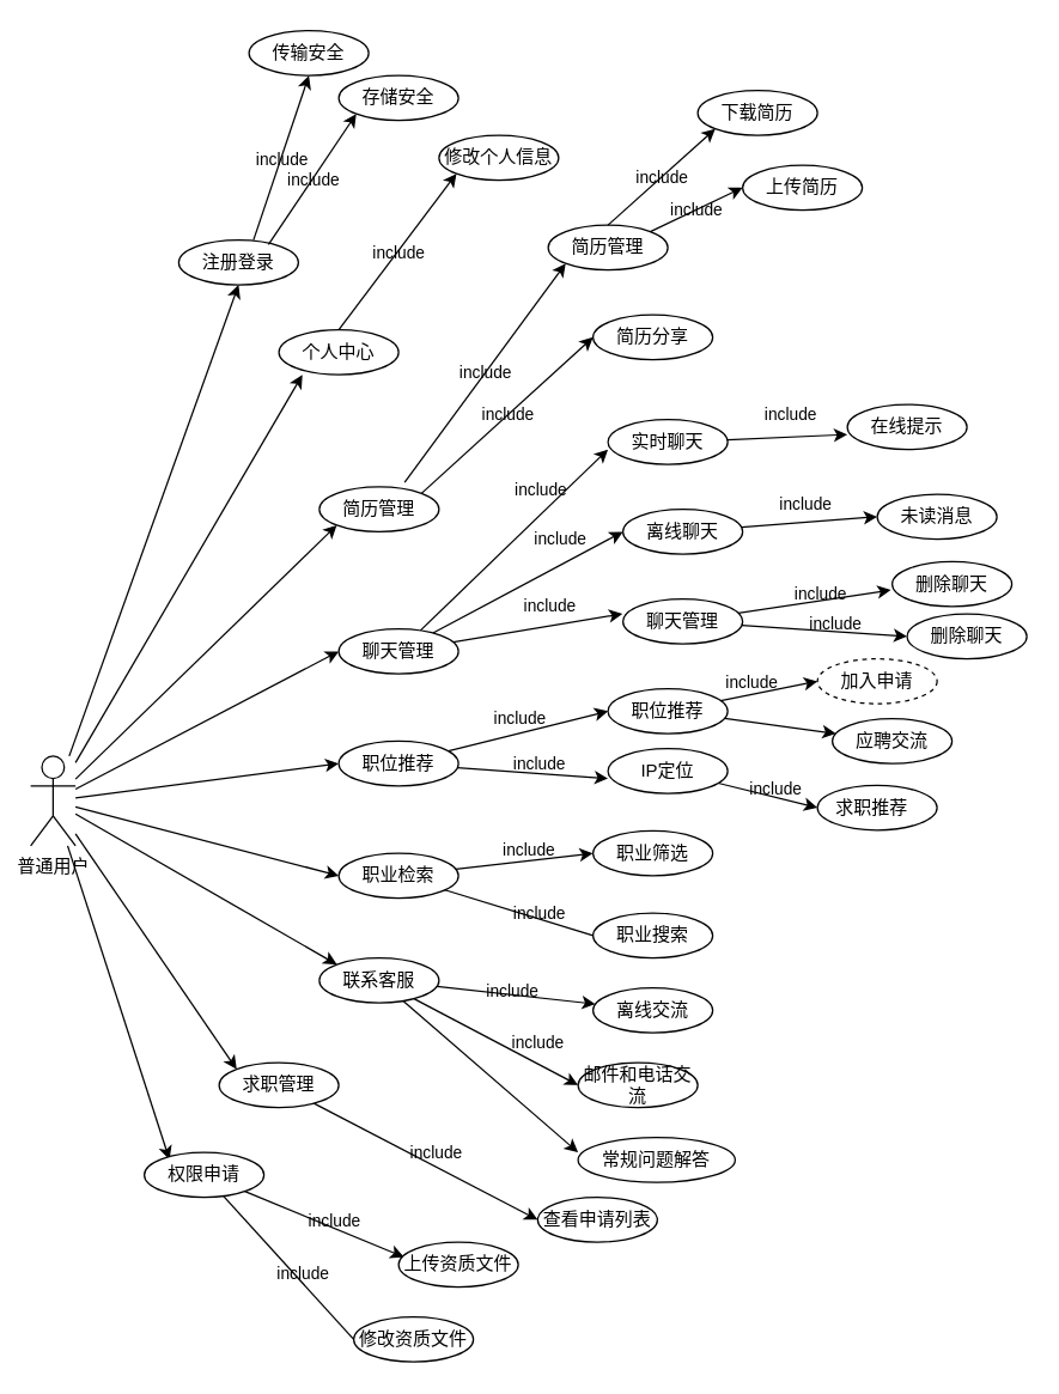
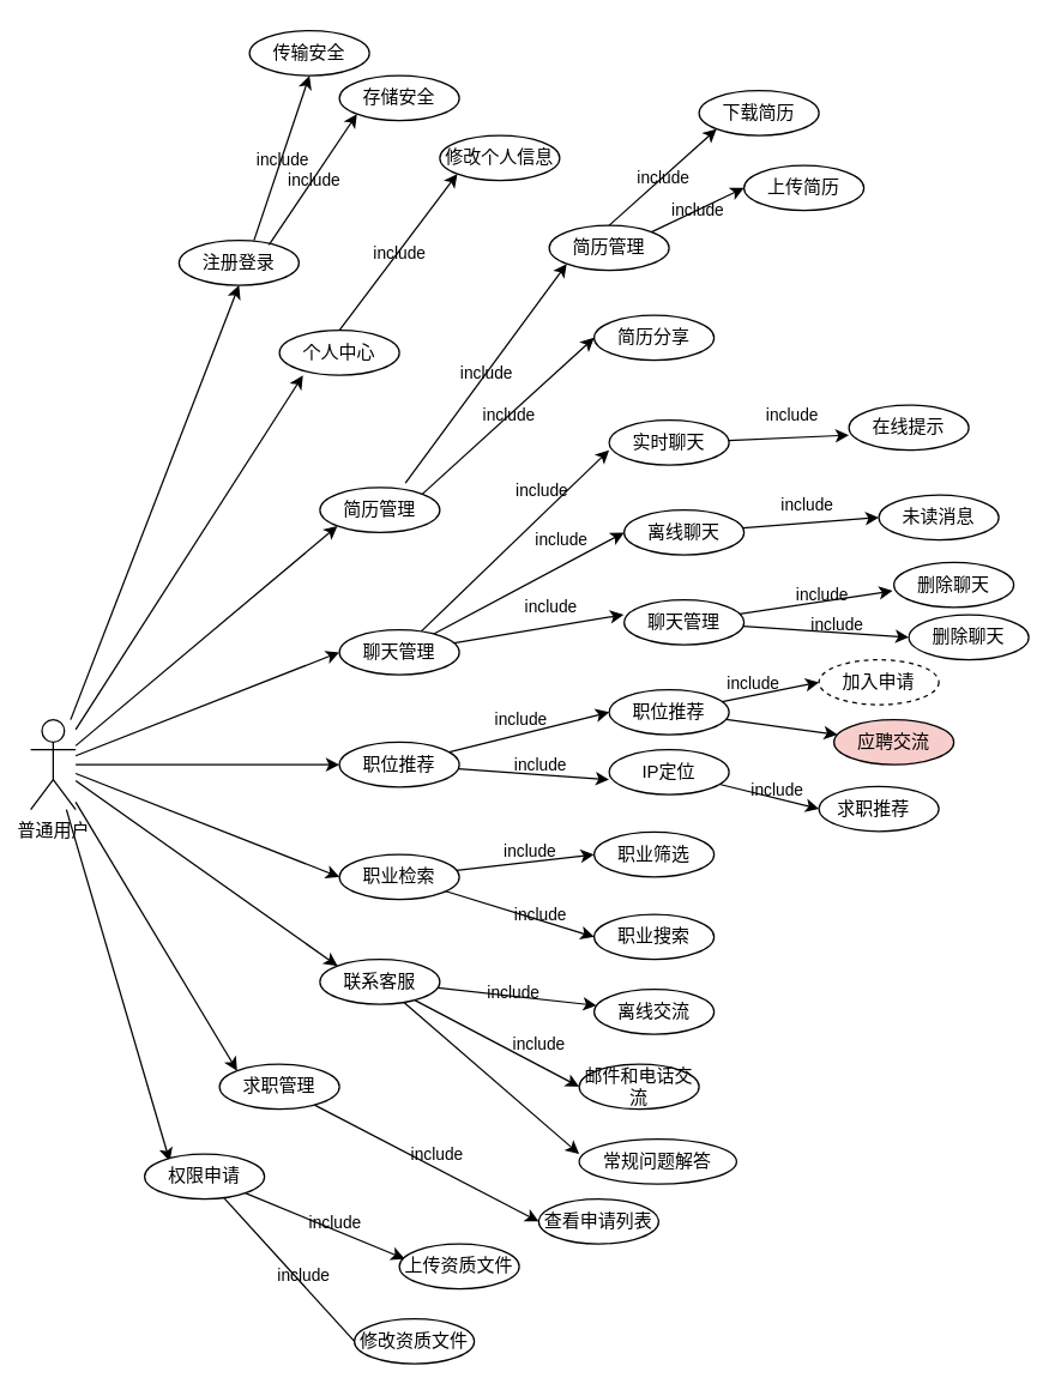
  <mxCell id="0" />
  <mxCell id="1" parent="0" />
  <mxCell id="2" style="edgeStyle=none;html=1;entryX=0.5;entryY=1;entryDx=0;entryDy=0;labelBackgroundColor=none;" parent="1" source="11" target="12" edge="1"><mxGeometry relative="1" as="geometry" /></mxCell>
  <mxCell id="3" style="edgeStyle=none;html=1;entryX=0.196;entryY=1.005;entryDx=0;entryDy=0;entryPerimeter=0;labelBackgroundColor=none;" parent="1" source="11" target="13" edge="1"><mxGeometry relative="1" as="geometry" /></mxCell>
  <mxCell id="4" style="edgeStyle=none;html=1;entryX=0;entryY=1;entryDx=0;entryDy=0;labelBackgroundColor=none;" parent="1" source="11" target="14" edge="1"><mxGeometry relative="1" as="geometry" /></mxCell>
  <mxCell id="5" style="edgeStyle=none;html=1;entryX=0;entryY=0.5;entryDx=0;entryDy=0;labelBackgroundColor=none;" parent="1" source="11" target="18" edge="1"><mxGeometry relative="1" as="geometry" /></mxCell>
  <mxCell id="6" style="edgeStyle=none;html=1;entryX=0;entryY=0.5;entryDx=0;entryDy=0;labelBackgroundColor=none;" parent="1" source="11" target="23" edge="1"><mxGeometry relative="1" as="geometry" /></mxCell>
  <mxCell id="7" style="edgeStyle=none;html=1;entryX=0;entryY=0.5;entryDx=0;entryDy=0;labelBackgroundColor=none;" parent="1" source="11" target="26" edge="1"><mxGeometry relative="1" as="geometry" /></mxCell>
  <mxCell id="8" style="edgeStyle=none;html=1;entryX=0;entryY=0;entryDx=0;entryDy=0;" edge="1" parent="1" source="11" target="30"><mxGeometry relative="1" as="geometry" /></mxCell>
  <mxCell id="9" style="edgeStyle=none;html=1;entryX=0;entryY=0;entryDx=0;entryDy=0;" edge="1" parent="1" source="11" target="20"><mxGeometry relative="1" as="geometry" /></mxCell>
  <mxCell id="10" style="edgeStyle=none;html=1;entryX=0.21;entryY=0.16;entryDx=0;entryDy=0;entryPerimeter=0;" edge="1" parent="1" source="11" target="33"><mxGeometry relative="1" as="geometry" /></mxCell>
- <mxCell id="11" value="普通用户" style="shape=umlActor;verticalLabelPosition=bottom;verticalAlign=top;html=1;outlineConnect=0;labelBackgroundColor=none;" parent="1" vertex="1"><mxGeometry x="20" y="505" width="30" height="60" as="geometry" /></mxCell>
+ <mxCell id="11" value="普通用户" style="shape=umlActor;verticalLabelPosition=bottom;verticalAlign=top;html=1;outlineConnect=0;labelBackgroundColor=none;" parent="1" vertex="1"><mxGeometry x="20" y="480" width="30" height="60" as="geometry" /></mxCell>
  <mxCell id="12" value="注册登录" style="ellipse;whiteSpace=wrap;html=1;labelBackgroundColor=none;" parent="1" vertex="1"><mxGeometry x="119" y="160" width="80" height="30" as="geometry" /></mxCell>
  <mxCell id="13" value="个人中心" style="ellipse;whiteSpace=wrap;html=1;labelBackgroundColor=none;" parent="1" vertex="1"><mxGeometry x="186" y="220" width="80" height="30" as="geometry" /></mxCell>
  <mxCell id="14" value="简历管理" style="ellipse;whiteSpace=wrap;html=1;labelBackgroundColor=none;" parent="1" vertex="1"><mxGeometry x="213" y="325" width="80" height="30" as="geometry" /></mxCell>
  <mxCell id="15" style="edgeStyle=none;html=1;entryX=0;entryY=0.667;entryDx=0;entryDy=0;entryPerimeter=0;labelBackgroundColor=none;" parent="1" source="18" target="56" edge="1"><mxGeometry relative="1" as="geometry" /></mxCell>
  <mxCell id="16" style="edgeStyle=none;html=1;entryX=0;entryY=0.5;entryDx=0;entryDy=0;labelBackgroundColor=none;" parent="1" source="18" target="58" edge="1"><mxGeometry relative="1" as="geometry" /></mxCell>
  <mxCell id="17" style="edgeStyle=none;html=1;entryX=-0.004;entryY=0.329;entryDx=0;entryDy=0;entryPerimeter=0;labelBackgroundColor=none;" parent="1" source="18" target="61" edge="1"><mxGeometry relative="1" as="geometry" /></mxCell>
  <mxCell id="18" value="聊天管理" style="ellipse;whiteSpace=wrap;html=1;labelBackgroundColor=none;" parent="1" vertex="1"><mxGeometry x="226" y="420" width="80" height="30" as="geometry" /></mxCell>
  <mxCell id="19" style="edgeStyle=none;html=1;entryX=0;entryY=0.5;entryDx=0;entryDy=0;" edge="1" parent="1" source="20" target="86"><mxGeometry relative="1" as="geometry" /></mxCell>
  <mxCell id="20" value="求职管理" style="ellipse;whiteSpace=wrap;html=1;labelBackgroundColor=none;" parent="1" vertex="1"><mxGeometry x="146" y="710" width="80" height="30" as="geometry" /></mxCell>
  <mxCell id="21" style="edgeStyle=none;html=1;entryX=0;entryY=0.5;entryDx=0;entryDy=0;labelBackgroundColor=none;" parent="1" source="23" target="73" edge="1"><mxGeometry relative="1" as="geometry" /></mxCell>
  <mxCell id="22" style="edgeStyle=none;html=1;entryX=0;entryY=0.667;entryDx=0;entryDy=0;entryPerimeter=0;labelBackgroundColor=none;" parent="1" source="23" target="77" edge="1"><mxGeometry relative="1" as="geometry" /></mxCell>
  <mxCell id="23" value="职位推荐" style="ellipse;whiteSpace=wrap;html=1;labelBackgroundColor=none;" parent="1" vertex="1"><mxGeometry x="226" y="495" width="80" height="30" as="geometry" /></mxCell>
  <mxCell id="24" style="edgeStyle=none;html=1;entryX=0;entryY=0.5;entryDx=0;entryDy=0;labelBackgroundColor=none;" parent="1" source="26" target="74" edge="1"><mxGeometry relative="1" as="geometry" /></mxCell>
- <mxCell id="25" style="edgeStyle=none;html=1;entryX=0;entryY=0.5;entryDx=0;entryDy=0;labelBackgroundColor=none;endArrow=none;" parent="1" source="26" target="75" edge="1"><mxGeometry relative="1" as="geometry" /></mxCell>
+ <mxCell id="25" style="edgeStyle=none;html=1;entryX=0;entryY=0.5;entryDx=0;entryDy=0;labelBackgroundColor=none;" parent="1" source="26" target="75" edge="1"><mxGeometry relative="1" as="geometry" /></mxCell>
  <mxCell id="26" value="职业检索" style="ellipse;whiteSpace=wrap;html=1;labelBackgroundColor=none;" parent="1" vertex="1"><mxGeometry x="226" y="570" width="80" height="30" as="geometry" /></mxCell>
  <mxCell id="27" style="edgeStyle=none;html=1;" edge="1" parent="1" source="30" target="83"><mxGeometry relative="1" as="geometry" /></mxCell>
  <mxCell id="28" style="edgeStyle=none;html=1;entryX=0;entryY=0.5;entryDx=0;entryDy=0;" edge="1" parent="1" source="30" target="84"><mxGeometry relative="1" as="geometry" /></mxCell>
  <mxCell id="29" style="edgeStyle=none;html=1;entryX=0;entryY=0.333;entryDx=0;entryDy=0;entryPerimeter=0;" edge="1" parent="1" source="30" target="85"><mxGeometry relative="1" as="geometry" /></mxCell>
  <mxCell id="30" value="联系客服" style="ellipse;whiteSpace=wrap;html=1;labelBackgroundColor=none;" parent="1" vertex="1"><mxGeometry x="213" y="640" width="80" height="30" as="geometry" /></mxCell>
  <mxCell id="31" style="edgeStyle=none;html=1;entryX=0.044;entryY=0.332;entryDx=0;entryDy=0;entryPerimeter=0;" edge="1" parent="1" source="33" target="87"><mxGeometry relative="1" as="geometry" /></mxCell>
  <mxCell id="32" style="edgeStyle=none;html=1;entryX=0;entryY=0.5;entryDx=0;entryDy=0;endArrow=none;" edge="1" parent="1" source="33" target="88"><mxGeometry relative="1" as="geometry" /></mxCell>
  <mxCell id="33" value="权限申请" style="ellipse;whiteSpace=wrap;html=1;labelBackgroundColor=none;" parent="1" vertex="1"><mxGeometry x="96" y="770" width="80" height="30" as="geometry" /></mxCell>
  <mxCell id="34" value="传输安全" style="ellipse;whiteSpace=wrap;html=1;labelBackgroundColor=none;" parent="1" vertex="1"><mxGeometry x="166" y="20" width="80" height="30" as="geometry" /></mxCell>
  <mxCell id="35" value="" style="endArrow=classic;html=1;entryX=0.5;entryY=1;entryDx=0;entryDy=0;exitX=0.625;exitY=0;exitDx=0;exitDy=0;exitPerimeter=0;labelBackgroundColor=none;" parent="1" source="12" target="34" edge="1"><mxGeometry relative="1" as="geometry"><mxPoint x="286" y="140" as="sourcePoint" /><mxPoint x="386" y="140" as="targetPoint" /></mxGeometry></mxCell>
  <mxCell id="36" value="include" style="edgeLabel;resizable=0;html=1;align=center;verticalAlign=middle;labelBackgroundColor=none;" parent="35" connectable="0" vertex="1"><mxGeometry relative="1" as="geometry" /></mxCell>
  <mxCell id="37" value="存储安全" style="ellipse;whiteSpace=wrap;html=1;labelBackgroundColor=none;" parent="1" vertex="1"><mxGeometry x="226" y="50" width="80" height="30" as="geometry" /></mxCell>
  <mxCell id="38" value="" style="endArrow=classic;html=1;entryX=0;entryY=1;entryDx=0;entryDy=0;exitX=0.75;exitY=0.1;exitDx=0;exitDy=0;exitPerimeter=0;labelBackgroundColor=none;" parent="1" source="12" target="37" edge="1"><mxGeometry relative="1" as="geometry"><mxPoint x="156" y="170" as="sourcePoint" /><mxPoint x="180" y="60" as="targetPoint" /></mxGeometry></mxCell>
  <mxCell id="39" value="include" style="edgeLabel;resizable=0;html=1;align=center;verticalAlign=middle;labelBackgroundColor=none;" parent="38" connectable="0" vertex="1"><mxGeometry relative="1" as="geometry" /></mxCell>
  <mxCell id="40" value="修改个人信息" style="ellipse;whiteSpace=wrap;html=1;labelBackgroundColor=none;" parent="1" vertex="1"><mxGeometry x="293" y="90" width="80" height="30" as="geometry" /></mxCell>
  <mxCell id="41" value="" style="endArrow=classic;html=1;entryX=0;entryY=1;entryDx=0;entryDy=0;exitX=0.5;exitY=0;exitDx=0;exitDy=0;labelBackgroundColor=none;" parent="1" source="13" target="40" edge="1"><mxGeometry relative="1" as="geometry"><mxPoint x="166" y="173" as="sourcePoint" /><mxPoint x="231.581" y="75.556" as="targetPoint" /></mxGeometry></mxCell>
  <mxCell id="42" value="include" style="edgeLabel;resizable=0;html=1;align=center;verticalAlign=middle;labelBackgroundColor=none;" parent="41" connectable="0" vertex="1"><mxGeometry relative="1" as="geometry" /></mxCell>
  <mxCell id="43" value="" style="endArrow=classic;html=1;entryX=0;entryY=1;entryDx=0;entryDy=0;labelBackgroundColor=none;exitX=0.713;exitY=-0.1;exitDx=0;exitDy=0;exitPerimeter=0;" parent="1" source="14" target="45" edge="1"><mxGeometry relative="1" as="geometry"><mxPoint x="306" y="230" as="sourcePoint" /><mxPoint x="377.581" y="145.556" as="targetPoint" /></mxGeometry></mxCell>
  <mxCell id="44" value="include" style="edgeLabel;resizable=0;html=1;align=center;verticalAlign=middle;labelBackgroundColor=none;" parent="43" connectable="0" vertex="1"><mxGeometry relative="1" as="geometry" /></mxCell>
  <mxCell id="45" value="简历管理" style="ellipse;whiteSpace=wrap;html=1;labelBackgroundColor=none;" parent="1" vertex="1"><mxGeometry x="366" y="150" width="80" height="30" as="geometry" /></mxCell>
  <mxCell id="46" value="简历分享" style="ellipse;whiteSpace=wrap;html=1;labelBackgroundColor=none;" parent="1" vertex="1"><mxGeometry x="396" y="210" width="80" height="30" as="geometry" /></mxCell>
  <mxCell id="47" value="" style="endArrow=classic;html=1;entryX=0;entryY=0.5;entryDx=0;entryDy=0;exitX=1;exitY=0;exitDx=0;exitDy=0;labelBackgroundColor=none;" parent="1" source="14" target="46" edge="1"><mxGeometry relative="1" as="geometry"><mxPoint x="316" y="240" as="sourcePoint" /><mxPoint x="387.581" y="155.556" as="targetPoint" /></mxGeometry></mxCell>
  <mxCell id="48" value="include" style="edgeLabel;resizable=0;html=1;align=center;verticalAlign=middle;labelBackgroundColor=none;" parent="47" connectable="0" vertex="1"><mxGeometry relative="1" as="geometry" /></mxCell>
  <mxCell id="49" value="下载简历" style="ellipse;whiteSpace=wrap;html=1;labelBackgroundColor=none;" parent="1" vertex="1"><mxGeometry x="466" y="60" width="80" height="30" as="geometry" /></mxCell>
  <mxCell id="50" value="上传简历" style="ellipse;whiteSpace=wrap;html=1;labelBackgroundColor=none;" parent="1" vertex="1"><mxGeometry x="496" y="110" width="80" height="30" as="geometry" /></mxCell>
  <mxCell id="51" value="" style="endArrow=classic;html=1;exitX=0.5;exitY=0;exitDx=0;exitDy=0;labelBackgroundColor=none;entryX=0;entryY=1;entryDx=0;entryDy=0;" parent="1" source="45" target="49" edge="1"><mxGeometry relative="1" as="geometry"><mxPoint x="316" y="240" as="sourcePoint" /><mxPoint x="456" y="60" as="targetPoint" /></mxGeometry></mxCell>
  <mxCell id="52" value="include" style="edgeLabel;resizable=0;html=1;align=center;verticalAlign=middle;labelBackgroundColor=none;" parent="51" connectable="0" vertex="1"><mxGeometry relative="1" as="geometry" /></mxCell>
  <mxCell id="53" value="" style="endArrow=classic;html=1;entryX=0;entryY=0.5;entryDx=0;entryDy=0;labelBackgroundColor=none;exitX=1;exitY=0;exitDx=0;exitDy=0;" parent="1" source="45" target="50" edge="1"><mxGeometry relative="1" as="geometry"><mxPoint x="426" y="120" as="sourcePoint" /><mxPoint x="466" y="70" as="targetPoint" /></mxGeometry></mxCell>
  <mxCell id="54" value="include" style="edgeLabel;resizable=0;html=1;align=center;verticalAlign=middle;labelBackgroundColor=none;" parent="53" connectable="0" vertex="1"><mxGeometry relative="1" as="geometry" /></mxCell>
  <mxCell id="55" style="edgeStyle=none;html=1;entryX=0;entryY=0.667;entryDx=0;entryDy=0;entryPerimeter=0;labelBackgroundColor=none;" parent="1" source="56" target="66" edge="1"><mxGeometry relative="1" as="geometry" /></mxCell>
  <mxCell id="56" value="实时聊天" style="ellipse;whiteSpace=wrap;html=1;labelBackgroundColor=none;" parent="1" vertex="1"><mxGeometry x="406" y="280" width="80" height="30" as="geometry" /></mxCell>
  <mxCell id="57" style="edgeStyle=none;html=1;entryX=0;entryY=0.5;entryDx=0;entryDy=0;labelBackgroundColor=none;" parent="1" source="58" target="65" edge="1"><mxGeometry relative="1" as="geometry" /></mxCell>
  <mxCell id="58" value="离线聊天" style="ellipse;whiteSpace=wrap;html=1;labelBackgroundColor=none;" parent="1" vertex="1"><mxGeometry x="416" y="340" width="80" height="30" as="geometry" /></mxCell>
  <mxCell id="59" style="edgeStyle=none;html=1;entryX=-0.011;entryY=0.633;entryDx=0;entryDy=0;entryPerimeter=0;labelBackgroundColor=none;" parent="1" source="61" target="69" edge="1"><mxGeometry relative="1" as="geometry" /></mxCell>
  <mxCell id="60" style="edgeStyle=none;html=1;entryX=0;entryY=0.5;entryDx=0;entryDy=0;labelBackgroundColor=none;" parent="1" source="61" target="81" edge="1"><mxGeometry relative="1" as="geometry" /></mxCell>
  <mxCell id="61" value="聊天管理" style="ellipse;whiteSpace=wrap;html=1;labelBackgroundColor=none;" parent="1" vertex="1"><mxGeometry x="416" y="400" width="80" height="30" as="geometry" /></mxCell>
  <mxCell id="62" value="include" style="edgeLabel;resizable=0;html=1;align=center;verticalAlign=middle;labelBackgroundColor=none;" parent="1" connectable="0" vertex="1"><mxGeometry x="359" y="329.999" as="geometry"><mxPoint x="1" y="-3" as="offset" /></mxGeometry></mxCell>
  <mxCell id="63" value="include" style="edgeLabel;resizable=0;html=1;align=center;verticalAlign=middle;labelBackgroundColor=none;" parent="1" connectable="0" vertex="1"><mxGeometry x="373" y="359.999" as="geometry" /></mxCell>
  <mxCell id="64" value="include" style="edgeLabel;resizable=0;html=1;align=center;verticalAlign=middle;labelBackgroundColor=none;" parent="1" connectable="0" vertex="1"><mxGeometry x="366" y="404.999" as="geometry" /></mxCell>
  <mxCell id="65" value="未读消息" style="ellipse;whiteSpace=wrap;html=1;labelBackgroundColor=none;" parent="1" vertex="1"><mxGeometry x="586" y="330" width="80" height="30" as="geometry" /></mxCell>
  <mxCell id="66" value="在线提示" style="ellipse;whiteSpace=wrap;html=1;labelBackgroundColor=none;" parent="1" vertex="1"><mxGeometry x="566" y="270" width="80" height="30" as="geometry" /></mxCell>
  <mxCell id="67" value="include" style="edgeLabel;resizable=0;html=1;align=center;verticalAlign=middle;labelBackgroundColor=none;" parent="1" connectable="0" vertex="1"><mxGeometry x="526" y="279.999" as="geometry"><mxPoint x="1" y="-3" as="offset" /></mxGeometry></mxCell>
  <mxCell id="68" value="include" style="edgeLabel;resizable=0;html=1;align=center;verticalAlign=middle;labelBackgroundColor=none;" parent="1" connectable="0" vertex="1"><mxGeometry x="536" y="339.999" as="geometry"><mxPoint x="1" y="-3" as="offset" /></mxGeometry></mxCell>
  <mxCell id="69" value="删除聊天" style="ellipse;whiteSpace=wrap;html=1;labelBackgroundColor=none;" parent="1" vertex="1"><mxGeometry x="596" y="375" width="80" height="30" as="geometry" /></mxCell>
  <mxCell id="70" value="include" style="edgeLabel;resizable=0;html=1;align=center;verticalAlign=middle;labelBackgroundColor=none;" parent="1" connectable="0" vertex="1"><mxGeometry x="546" y="399.999" as="geometry"><mxPoint x="1" y="-3" as="offset" /></mxGeometry></mxCell>
  <mxCell id="71" style="edgeStyle=none;html=1;entryX=0;entryY=0.5;entryDx=0;entryDy=0;labelBackgroundColor=none;" parent="1" source="73" target="78" edge="1"><mxGeometry relative="1" as="geometry" /></mxCell>
  <mxCell id="72" style="edgeStyle=none;html=1;labelBackgroundColor=none;" parent="1" source="73" target="79" edge="1"><mxGeometry relative="1" as="geometry" /></mxCell>
  <mxCell id="73" value="职位推荐" style="ellipse;whiteSpace=wrap;html=1;labelBackgroundColor=none;" parent="1" vertex="1"><mxGeometry x="406" y="460" width="80" height="30" as="geometry" /></mxCell>
  <mxCell id="74" value="职业筛选" style="ellipse;whiteSpace=wrap;html=1;labelBackgroundColor=none;" parent="1" vertex="1"><mxGeometry x="396" y="555" width="80" height="30" as="geometry" /></mxCell>
  <mxCell id="75" value="职业搜索" style="ellipse;whiteSpace=wrap;html=1;labelBackgroundColor=none;" parent="1" vertex="1"><mxGeometry x="396" y="610" width="80" height="30" as="geometry" /></mxCell>
  <mxCell id="76" style="edgeStyle=none;html=1;entryX=0;entryY=0.5;entryDx=0;entryDy=0;labelBackgroundColor=none;" parent="1" source="77" target="80" edge="1"><mxGeometry relative="1" as="geometry" /></mxCell>
  <mxCell id="77" value="IP定位" style="ellipse;whiteSpace=wrap;html=1;labelBackgroundColor=none;" parent="1" vertex="1"><mxGeometry x="406" y="500" width="80" height="30" as="geometry" /></mxCell>
  <mxCell id="78" value="加入申请" style="ellipse;whiteSpace=wrap;html=1;labelBackgroundColor=none;dashed=1;" parent="1" vertex="1"><mxGeometry x="546" y="440" width="80" height="30" as="geometry" /></mxCell>
- <mxCell id="79" value="应聘交流" style="ellipse;whiteSpace=wrap;html=1;labelBackgroundColor=none;" parent="1" vertex="1"><mxGeometry x="556" y="480" width="80" height="30" as="geometry" /></mxCell>
+ <mxCell id="79" value="应聘交流" style="ellipse;whiteSpace=wrap;html=1;labelBackgroundColor=none;fillColor=#f8cecc;" parent="1" vertex="1"><mxGeometry x="556" y="480" width="80" height="30" as="geometry" /></mxCell>
  <mxCell id="80" value="求职推荐&amp;nbsp;&amp;nbsp;" style="ellipse;whiteSpace=wrap;html=1;labelBackgroundColor=none;" parent="1" vertex="1"><mxGeometry x="546" y="524.5" width="80" height="30" as="geometry" /></mxCell>
  <mxCell id="81" value="删除聊天" style="ellipse;whiteSpace=wrap;html=1;labelBackgroundColor=none;" parent="1" vertex="1"><mxGeometry x="606" y="410" width="80" height="30" as="geometry" /></mxCell>
  <mxCell id="82" value="include" style="edgeLabel;resizable=0;html=1;align=center;verticalAlign=middle;labelBackgroundColor=none;" parent="1" connectable="0" vertex="1"><mxGeometry x="556" y="419.999" as="geometry"><mxPoint x="1" y="-3" as="offset" /></mxGeometry></mxCell>
  <mxCell id="83" value="离线交流" style="ellipse;whiteSpace=wrap;html=1;labelBackgroundColor=none;" vertex="1" parent="1"><mxGeometry x="396" y="660" width="80" height="30" as="geometry" /></mxCell>
  <mxCell id="84" value="邮件和电话交流" style="ellipse;whiteSpace=wrap;html=1;labelBackgroundColor=none;" vertex="1" parent="1"><mxGeometry x="386" y="710" width="80" height="30" as="geometry" /></mxCell>
  <mxCell id="85" value="常规问题解答" style="ellipse;whiteSpace=wrap;html=1;labelBackgroundColor=none;" vertex="1" parent="1"><mxGeometry x="386" y="760" width="105" height="30" as="geometry" /></mxCell>
  <mxCell id="86" value="查看申请列表" style="ellipse;whiteSpace=wrap;html=1;labelBackgroundColor=none;" vertex="1" parent="1"><mxGeometry x="359" y="800" width="80" height="30" as="geometry" /></mxCell>
  <mxCell id="87" value="上传资质文件" style="ellipse;whiteSpace=wrap;html=1;labelBackgroundColor=none;" vertex="1" parent="1"><mxGeometry x="266" y="830" width="80" height="30" as="geometry" /></mxCell>
  <mxCell id="88" value="修改资质文件" style="ellipse;whiteSpace=wrap;html=1;labelBackgroundColor=none;" vertex="1" parent="1"><mxGeometry x="236" y="880" width="80" height="30" as="geometry" /></mxCell>
  <mxCell id="89" value="include" style="edgeLabel;resizable=0;html=1;align=center;verticalAlign=middle;labelBackgroundColor=none;" connectable="0" vertex="1" parent="1"><mxGeometry x="346.004" y="479.996" as="geometry" /></mxCell>
  <mxCell id="90" value="include" style="edgeLabel;resizable=0;html=1;align=center;verticalAlign=middle;labelBackgroundColor=none;" connectable="0" vertex="1" parent="1"><mxGeometry x="373.004" y="324.996" as="geometry"><mxPoint x="128" y="131" as="offset" /></mxGeometry></mxCell>
  <mxCell id="91" value="include" style="edgeLabel;resizable=0;html=1;align=center;verticalAlign=middle;labelBackgroundColor=none;" connectable="0" vertex="1" parent="1"><mxGeometry x="359.004" y="509.996" as="geometry" /></mxCell>
  <mxCell id="92" value="include" style="edgeLabel;resizable=0;html=1;align=center;verticalAlign=middle;labelBackgroundColor=none;" connectable="0" vertex="1" parent="1"><mxGeometry x="366.004" y="514.996" as="geometry"><mxPoint x="151" y="12" as="offset" /></mxGeometry></mxCell>
  <mxCell id="93" value="include" style="edgeLabel;resizable=0;html=1;align=center;verticalAlign=middle;labelBackgroundColor=none;" connectable="0" vertex="1" parent="1"><mxGeometry x="373.004" y="539.996" as="geometry"><mxPoint x="-21" y="28" as="offset" /></mxGeometry></mxCell>
  <mxCell id="94" value="include" style="edgeLabel;resizable=0;html=1;align=center;verticalAlign=middle;labelBackgroundColor=none;" connectable="0" vertex="1" parent="1"><mxGeometry x="359.004" y="609.996" as="geometry" /></mxCell>
  <mxCell id="95" value="include" style="edgeLabel;resizable=0;html=1;align=center;verticalAlign=middle;labelBackgroundColor=none;" connectable="0" vertex="1" parent="1"><mxGeometry x="399.004" y="549.996" as="geometry"><mxPoint x="-58" y="112" as="offset" /></mxGeometry></mxCell>
  <mxCell id="96" value="include" style="edgeLabel;resizable=0;html=1;align=center;verticalAlign=middle;labelBackgroundColor=none;" connectable="0" vertex="1" parent="1"><mxGeometry x="416.004" y="584.996" as="geometry"><mxPoint x="-58" y="112" as="offset" /></mxGeometry></mxCell>
  <mxCell id="97" value="include" style="edgeLabel;resizable=0;html=1;align=center;verticalAlign=middle;labelBackgroundColor=none;" connectable="0" vertex="1" parent="1"><mxGeometry x="290.004" y="769.996" as="geometry" /></mxCell>
  <mxCell id="98" value="include" style="edgeLabel;resizable=0;html=1;align=center;verticalAlign=middle;labelBackgroundColor=none;" connectable="0" vertex="1" parent="1"><mxGeometry x="379.004" y="629.996" as="geometry"><mxPoint x="-157" y="186" as="offset" /></mxGeometry></mxCell>
  <mxCell id="99" value="include" style="edgeLabel;resizable=0;html=1;align=center;verticalAlign=middle;labelBackgroundColor=none;" connectable="0" vertex="1" parent="1"><mxGeometry x="396.004" y="639.996" as="geometry"><mxPoint x="-195" y="211" as="offset" /></mxGeometry></mxCell>
